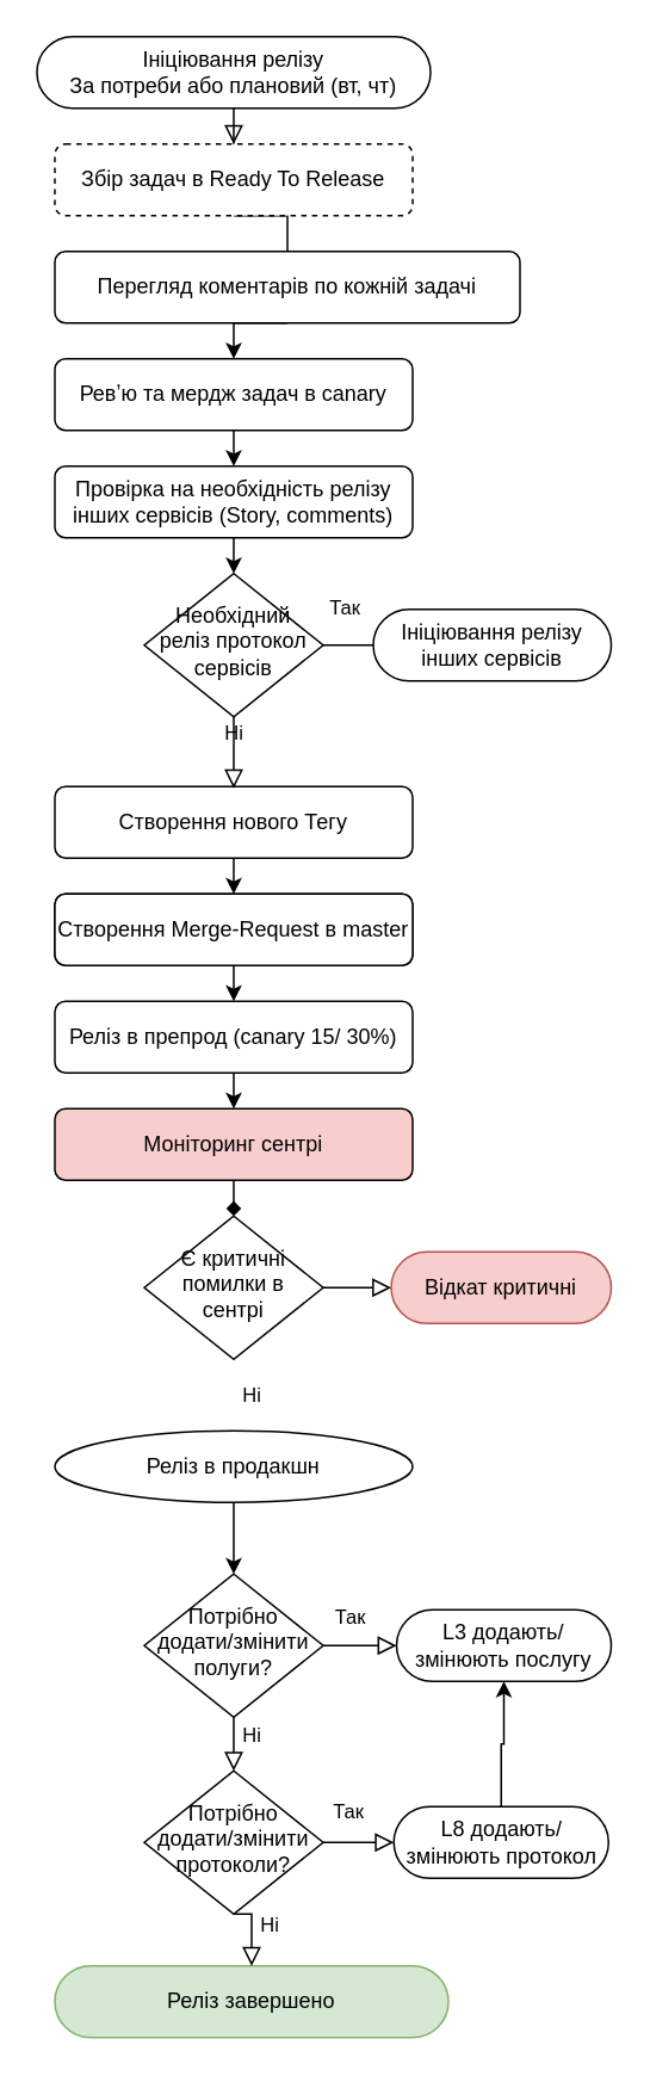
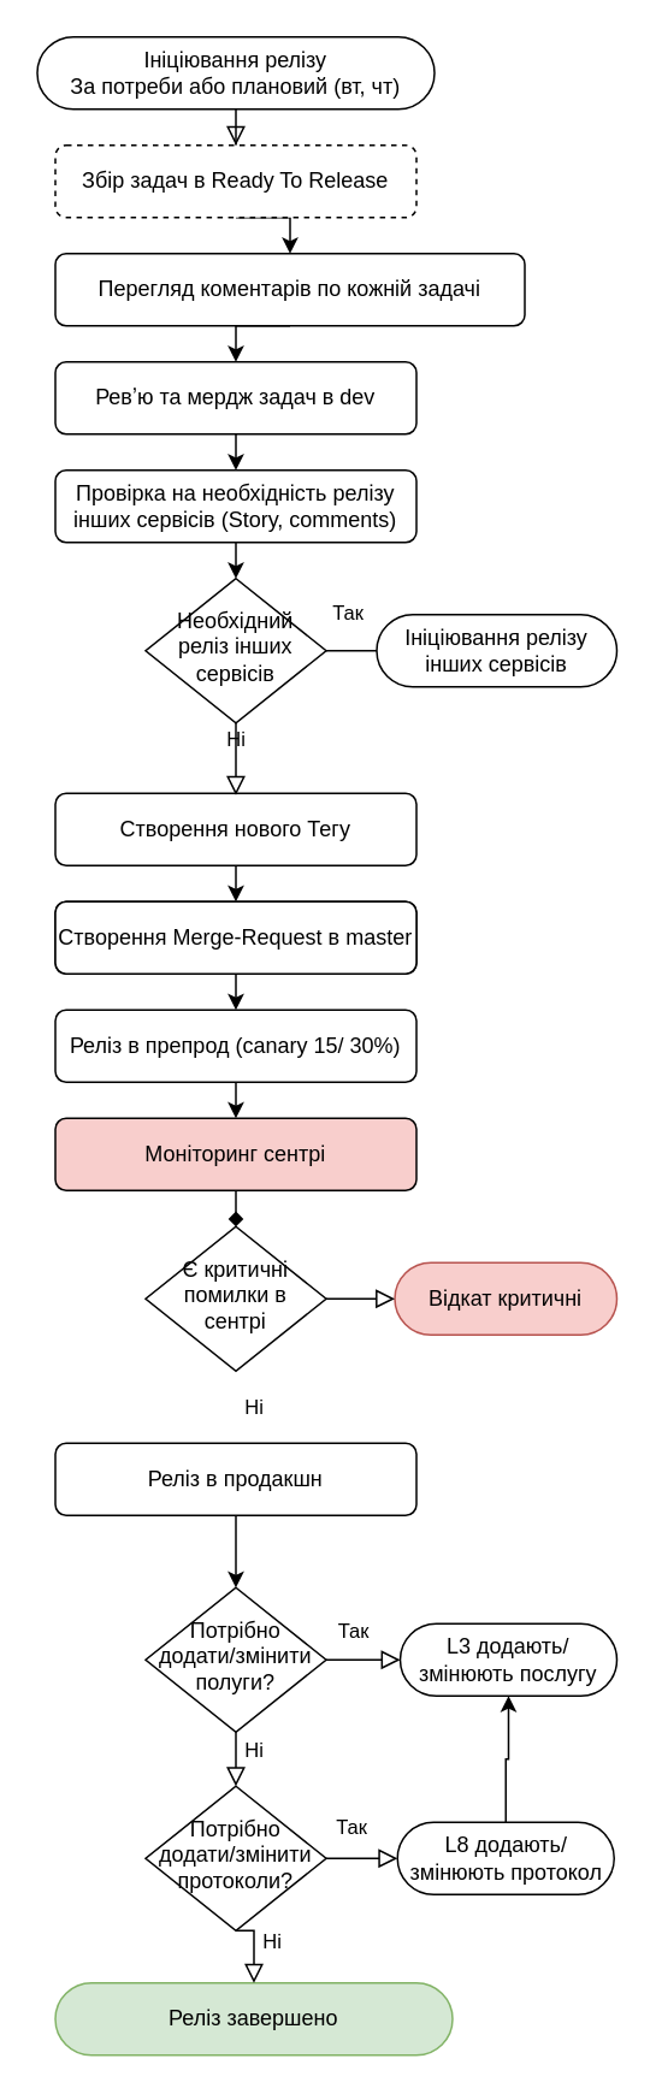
  <mxCell id="0" />
  <mxCell id="1" parent="0" />
  <mxCell id="2" value="" style="rounded=0;html=1;jettySize=auto;orthogonalLoop=1;fontSize=11;endArrow=block;endFill=0;endSize=8;strokeWidth=1;shadow=0;labelBackgroundColor=none;edgeStyle=orthogonalEdgeStyle;entryX=0.5;entryY=0;entryDx=0;entryDy=0;" parent="1" source="3" target="10" edge="1"><mxGeometry relative="1" as="geometry" /></mxCell>
  <mxCell id="3" value="Ініціювання релізу&lt;br&gt;За потреби або плановий (вт, чт)" style="rounded=1;whiteSpace=wrap;html=1;fontSize=12;glass=0;strokeWidth=1;shadow=0;arcSize=50;" parent="1" vertex="1"><mxGeometry x="20" y="20" width="220" height="40" as="geometry" /></mxCell>
  <mxCell id="4" value="Потрібно додати/змінити полуги?" style="rhombus;whiteSpace=wrap;html=1;shadow=0;fontFamily=Helvetica;fontSize=12;align=center;strokeWidth=1;spacing=6;spacingTop=-4;" parent="1" vertex="1"><mxGeometry x="80" y="879" width="100" height="80" as="geometry" /></mxCell>
  <mxCell id="5" value="L3 додають/змінюють послугу" style="rounded=1;whiteSpace=wrap;html=1;fontSize=12;glass=0;strokeWidth=1;shadow=0;arcSize=50;" parent="1" vertex="1"><mxGeometry x="221" y="899" width="120" height="40" as="geometry" /></mxCell>
  <mxCell id="6" value="Реліз завершено" style="rounded=1;whiteSpace=wrap;html=1;fontSize=12;glass=0;strokeWidth=1;shadow=0;fillColor=#d5e8d4;strokeColor=#82b366;arcSize=50;" parent="1" vertex="1"><mxGeometry x="30" y="1098" width="220" height="40" as="geometry" /></mxCell>
  <mxCell id="7" value="" style="edgeStyle=orthogonalEdgeStyle;rounded=0;orthogonalLoop=1;jettySize=auto;html=1;" edge="1" parent="1" source="8" target="5"><mxGeometry relative="1" as="geometry" /></mxCell>
  <mxCell id="8" value="L8 додають/змінюють протокол" style="rounded=1;whiteSpace=wrap;html=1;fontSize=12;glass=0;strokeWidth=1;shadow=0;arcSize=50;" parent="1" vertex="1"><mxGeometry x="219.5" y="1009" width="120" height="40" as="geometry" /></mxCell>
- <mxCell id="9" style="edgeStyle=orthogonalEdgeStyle;rounded=0;orthogonalLoop=1;jettySize=auto;html=1;exitX=0.5;exitY=1;exitDx=0;exitDy=0;entryX=0.5;entryY=0;entryDx=0;entryDy=0;endArrow=none;" parent="1" source="10" target="17" edge="1"><mxGeometry relative="1" as="geometry" /></mxCell>
+ <mxCell id="9" style="edgeStyle=orthogonalEdgeStyle;rounded=0;orthogonalLoop=1;jettySize=auto;html=1;exitX=0.5;exitY=1;exitDx=0;exitDy=0;entryX=0.5;entryY=0;entryDx=0;entryDy=0;" parent="1" source="10" target="17" edge="1"><mxGeometry relative="1" as="geometry" /></mxCell>
  <mxCell id="10" value="Збір задач в Ready To Release" style="rounded=1;whiteSpace=wrap;html=1;fontSize=12;glass=0;strokeWidth=1;shadow=0;dashed=1;" parent="1" vertex="1"><mxGeometry x="30" y="80" width="200" height="40" as="geometry" /></mxCell>
  <mxCell id="11" style="edgeStyle=orthogonalEdgeStyle;rounded=0;orthogonalLoop=1;jettySize=auto;html=1;exitX=0.5;exitY=1;exitDx=0;exitDy=0;entryX=0.5;entryY=0;entryDx=0;entryDy=0;" edge="1" parent="1" source="12" target="36"><mxGeometry relative="1" as="geometry" /></mxCell>
- <mxCell id="12" value="Ревʼю та мердж задач в canary" style="rounded=1;whiteSpace=wrap;html=1;fontSize=12;glass=0;strokeWidth=1;shadow=0;" parent="1" vertex="1"><mxGeometry x="30" y="200" width="200" height="40" as="geometry" /></mxCell>
+ <mxCell id="12" value="Ревʼю та мердж задач в dev" style="rounded=1;whiteSpace=wrap;html=1;fontSize=12;glass=0;strokeWidth=1;shadow=0;" parent="1" vertex="1"><mxGeometry x="30" y="200" width="200" height="40" as="geometry" /></mxCell>
  <mxCell id="13" style="edgeStyle=orthogonalEdgeStyle;rounded=0;orthogonalLoop=1;jettySize=auto;html=1;exitX=0.5;exitY=1;exitDx=0;exitDy=0;entryX=0.5;entryY=0;entryDx=0;entryDy=0;" parent="1" source="14" target="19" edge="1"><mxGeometry relative="1" as="geometry" /></mxCell>
  <mxCell id="14" value="Створення Merge-Request в master" style="rounded=1;whiteSpace=wrap;html=1;fontSize=12;glass=0;strokeWidth=1;shadow=0;" parent="1" vertex="1"><mxGeometry x="30" y="499" width="200" height="40" as="geometry" /></mxCell>
  <mxCell id="15" value="Потрібно додати/змінити протоколи&lt;span style=&quot;background-color: initial;&quot;&gt;?&lt;/span&gt;" style="rhombus;whiteSpace=wrap;html=1;shadow=0;fontFamily=Helvetica;fontSize=12;align=center;strokeWidth=1;spacing=6;spacingTop=-4;" parent="1" vertex="1"><mxGeometry x="80" y="989" width="100" height="80" as="geometry" /></mxCell>
  <mxCell id="16" style="edgeStyle=orthogonalEdgeStyle;rounded=0;orthogonalLoop=1;jettySize=auto;html=1;exitX=0.5;exitY=1;exitDx=0;exitDy=0;entryX=0.5;entryY=0;entryDx=0;entryDy=0;" parent="1" source="17" target="12" edge="1"><mxGeometry relative="1" as="geometry" /></mxCell>
  <mxCell id="17" value="Перегляд коментарів по кожній задачі" style="rounded=1;whiteSpace=wrap;html=1;fontSize=12;glass=0;strokeWidth=1;shadow=0;" parent="1" vertex="1"><mxGeometry x="30" y="140" width="260" height="40" as="geometry" /></mxCell>
  <mxCell id="18" style="edgeStyle=orthogonalEdgeStyle;rounded=0;orthogonalLoop=1;jettySize=auto;html=1;exitX=0.5;exitY=1;exitDx=0;exitDy=0;entryX=0.5;entryY=0;entryDx=0;entryDy=0;" edge="1" parent="1" source="19" target="30"><mxGeometry relative="1" as="geometry" /></mxCell>
  <mxCell id="19" value="Реліз в препрод (canary 15/ 30%)" style="rounded=1;whiteSpace=wrap;html=1;fontSize=12;glass=0;strokeWidth=1;shadow=0;" parent="1" vertex="1"><mxGeometry x="30" y="559" width="200" height="40" as="geometry" /></mxCell>
  <mxCell id="20" value="Так" style="rounded=0;html=1;jettySize=auto;orthogonalLoop=1;fontSize=11;endArrow=block;endFill=0;endSize=8;strokeWidth=1;shadow=0;labelBackgroundColor=none;edgeStyle=orthogonalEdgeStyle;entryX=0;entryY=0.5;entryDx=0;entryDy=0;exitX=1;exitY=0.5;exitDx=0;exitDy=0;" parent="1" source="15" target="8" edge="1"><mxGeometry x="-0.291" y="17" relative="1" as="geometry"><mxPoint as="offset" /><mxPoint x="140" y="1059" as="sourcePoint" /><mxPoint x="140" y="1089" as="targetPoint" /></mxGeometry></mxCell>
  <mxCell id="21" value="Так" style="rounded=0;html=1;jettySize=auto;orthogonalLoop=1;fontSize=11;endArrow=block;endFill=0;endSize=8;strokeWidth=1;shadow=0;labelBackgroundColor=none;edgeStyle=orthogonalEdgeStyle;entryX=0;entryY=0.5;entryDx=0;entryDy=0;exitX=1;exitY=0.5;exitDx=0;exitDy=0;" parent="1" source="4" target="5" edge="1"><mxGeometry x="-0.268" y="16" relative="1" as="geometry"><mxPoint as="offset" /><mxPoint x="190" y="1129" as="sourcePoint" /><mxPoint x="250" y="1129" as="targetPoint" /></mxGeometry></mxCell>
  <mxCell id="22" value="Ні" style="rounded=0;html=1;jettySize=auto;orthogonalLoop=1;fontSize=11;endArrow=block;endFill=0;endSize=8;strokeWidth=1;shadow=0;labelBackgroundColor=none;edgeStyle=orthogonalEdgeStyle;entryX=0.5;entryY=0;entryDx=0;entryDy=0;exitX=0.5;exitY=1;exitDx=0;exitDy=0;" parent="1" source="4" target="15" edge="1"><mxGeometry x="-0.333" y="10" relative="1" as="geometry"><mxPoint as="offset" /><mxPoint x="190" y="1019" as="sourcePoint" /><mxPoint x="250" y="1019" as="targetPoint" /></mxGeometry></mxCell>
  <mxCell id="23" value="Ні" style="rounded=0;html=1;jettySize=auto;orthogonalLoop=1;fontSize=11;endArrow=block;endFill=0;endSize=8;strokeWidth=1;shadow=0;labelBackgroundColor=none;edgeStyle=orthogonalEdgeStyle;entryX=0.5;entryY=0;entryDx=0;entryDy=0;exitX=0.5;exitY=1;exitDx=0;exitDy=0;" parent="1" source="15" target="6" edge="1"><mxGeometry x="-0.2" y="10" relative="1" as="geometry"><mxPoint as="offset" /><mxPoint x="140" y="1059" as="sourcePoint" /><mxPoint x="140" y="1089" as="targetPoint" /></mxGeometry></mxCell>
  <mxCell id="24" value="Створення Merge-Request в master" style="rounded=1;whiteSpace=wrap;html=1;fontSize=12;glass=0;strokeWidth=1;shadow=0;" vertex="1" parent="1"><mxGeometry x="30" y="499" width="200" height="40" as="geometry" /></mxCell>
  <mxCell id="25" style="edgeStyle=orthogonalEdgeStyle;rounded=0;orthogonalLoop=1;jettySize=auto;html=1;exitX=0.5;exitY=1;exitDx=0;exitDy=0;entryX=0.5;entryY=0;entryDx=0;entryDy=0;" edge="1" parent="1" source="26" target="24"><mxGeometry relative="1" as="geometry" /></mxCell>
  <mxCell id="26" value="Створення нового Тегу" style="rounded=1;whiteSpace=wrap;html=1;fontSize=12;glass=0;strokeWidth=1;shadow=0;" vertex="1" parent="1"><mxGeometry x="30" y="439" width="200" height="40" as="geometry" /></mxCell>
  <mxCell id="27" style="edgeStyle=orthogonalEdgeStyle;rounded=0;orthogonalLoop=1;jettySize=auto;html=1;exitX=0.5;exitY=1;exitDx=0;exitDy=0;entryX=0.5;entryY=0;entryDx=0;entryDy=0;" edge="1" parent="1" source="28" target="4"><mxGeometry relative="1" as="geometry" /></mxCell>
- <mxCell id="28" value="Реліз в продакшн" style="ellipse;whiteSpace=wrap;html=1;fontSize=12;glass=0;strokeWidth=1;shadow=0;" vertex="1" parent="1"><mxGeometry x="30" y="799" width="200" height="40" as="geometry" /></mxCell>
+ <mxCell id="28" value="Реліз в продакшн" style="rounded=1;whiteSpace=wrap;html=1;fontSize=12;glass=0;strokeWidth=1;shadow=0;" vertex="1" parent="1"><mxGeometry x="30" y="799" width="200" height="40" as="geometry" /></mxCell>
  <mxCell id="29" style="edgeStyle=orthogonalEdgeStyle;rounded=0;orthogonalLoop=1;jettySize=auto;html=1;exitX=0.5;exitY=1;exitDx=0;exitDy=0;entryX=0.5;entryY=0;entryDx=0;entryDy=0;endArrow=diamond;" edge="1" parent="1" source="30" target="31"><mxGeometry relative="1" as="geometry" /></mxCell>
  <mxCell id="30" value="Моніторинг сентрі" style="rounded=1;whiteSpace=wrap;html=1;fontSize=12;glass=0;strokeWidth=1;shadow=0;fillColor=#f8cecc;" vertex="1" parent="1"><mxGeometry x="30" y="619" width="200" height="40" as="geometry" /></mxCell>
  <mxCell id="31" value="Є критичні помилки в сентрі" style="rhombus;whiteSpace=wrap;html=1;shadow=0;fontFamily=Helvetica;fontSize=12;align=center;strokeWidth=1;spacing=6;spacingTop=-4;" vertex="1" parent="1"><mxGeometry x="80" y="679" width="100" height="80" as="geometry" /></mxCell>
  <mxCell id="32" value="Відкат критичні" style="rounded=1;whiteSpace=wrap;html=1;fontSize=12;glass=0;strokeWidth=1;shadow=0;fillColor=#f8cecc;strokeColor=#b85450;arcSize=50;" vertex="1" parent="1"><mxGeometry x="218" y="699" width="123" height="40" as="geometry" /></mxCell>
  <mxCell id="33" value="Ні" style="rounded=0;html=1;jettySize=auto;orthogonalLoop=1;fontSize=11;endArrow=block;endFill=0;endSize=8;strokeWidth=1;shadow=0;labelBackgroundColor=none;edgeStyle=orthogonalEdgeStyle;entryX=0;entryY=0.5;entryDx=0;entryDy=0;exitX=1;exitY=0.5;exitDx=0;exitDy=0;" edge="1" parent="1" source="31" target="32"><mxGeometry x="-1" y="-72" relative="1" as="geometry"><mxPoint x="-40" y="-12" as="offset" /><mxPoint x="150" y="979" as="sourcePoint" /><mxPoint x="150" y="1009" as="targetPoint" /></mxGeometry></mxCell>
- <mxCell id="34" value="Необхідний реліз протокол сервісів" style="rhombus;whiteSpace=wrap;html=1;shadow=0;fontFamily=Helvetica;fontSize=12;align=center;strokeWidth=1;spacing=6;spacingTop=-4;" vertex="1" parent="1"><mxGeometry x="80" y="320" width="100" height="80" as="geometry" /></mxCell>
+ <mxCell id="34" value="Необхідний реліз інших сервісів" style="rhombus;whiteSpace=wrap;html=1;shadow=0;fontFamily=Helvetica;fontSize=12;align=center;strokeWidth=1;spacing=6;spacingTop=-4;" vertex="1" parent="1"><mxGeometry x="80" y="320" width="100" height="80" as="geometry" /></mxCell>
  <mxCell id="35" style="edgeStyle=orthogonalEdgeStyle;rounded=0;orthogonalLoop=1;jettySize=auto;html=1;exitX=0.5;exitY=1;exitDx=0;exitDy=0;entryX=0.5;entryY=0;entryDx=0;entryDy=0;" edge="1" parent="1" source="36" target="34"><mxGeometry relative="1" as="geometry" /></mxCell>
  <mxCell id="36" value="Провірка на необхідність релізу інших сервісів (Story, comments)" style="rounded=1;whiteSpace=wrap;html=1;fontSize=12;glass=0;strokeWidth=1;shadow=0;" vertex="1" parent="1"><mxGeometry x="30" y="260" width="200" height="40" as="geometry" /></mxCell>
  <mxCell id="37" value="Так" style="rounded=0;html=1;jettySize=auto;orthogonalLoop=1;fontSize=11;endArrow=block;endFill=0;endSize=8;strokeWidth=1;shadow=0;labelBackgroundColor=none;edgeStyle=orthogonalEdgeStyle;" edge="1" parent="1"><mxGeometry x="-0.4" y="21" relative="1" as="geometry"><mxPoint as="offset" /><mxPoint x="180" y="360" as="sourcePoint" /><mxPoint x="220" y="360" as="targetPoint" /><Array as="points"><mxPoint x="180" y="360" /></Array></mxGeometry></mxCell>
  <mxCell id="38" value="Ні" style="rounded=0;html=1;jettySize=auto;orthogonalLoop=1;fontSize=11;endArrow=block;endFill=0;endSize=8;strokeWidth=1;shadow=0;labelBackgroundColor=none;edgeStyle=orthogonalEdgeStyle;exitX=0.5;exitY=1;exitDx=0;exitDy=0;" edge="1" parent="1" source="34"><mxGeometry x="0.012" y="10" relative="1" as="geometry"><mxPoint y="-1" as="offset" /><mxPoint x="190" y="729" as="sourcePoint" /><mxPoint x="130" y="440" as="targetPoint" /></mxGeometry></mxCell>
  <mxCell id="39" value="Ініціювання релізу інших сервісів" style="rounded=1;whiteSpace=wrap;html=1;fontSize=12;glass=0;strokeWidth=1;shadow=0;arcSize=50;" vertex="1" parent="1"><mxGeometry x="208" y="340" width="133" height="40" as="geometry" /></mxCell>
